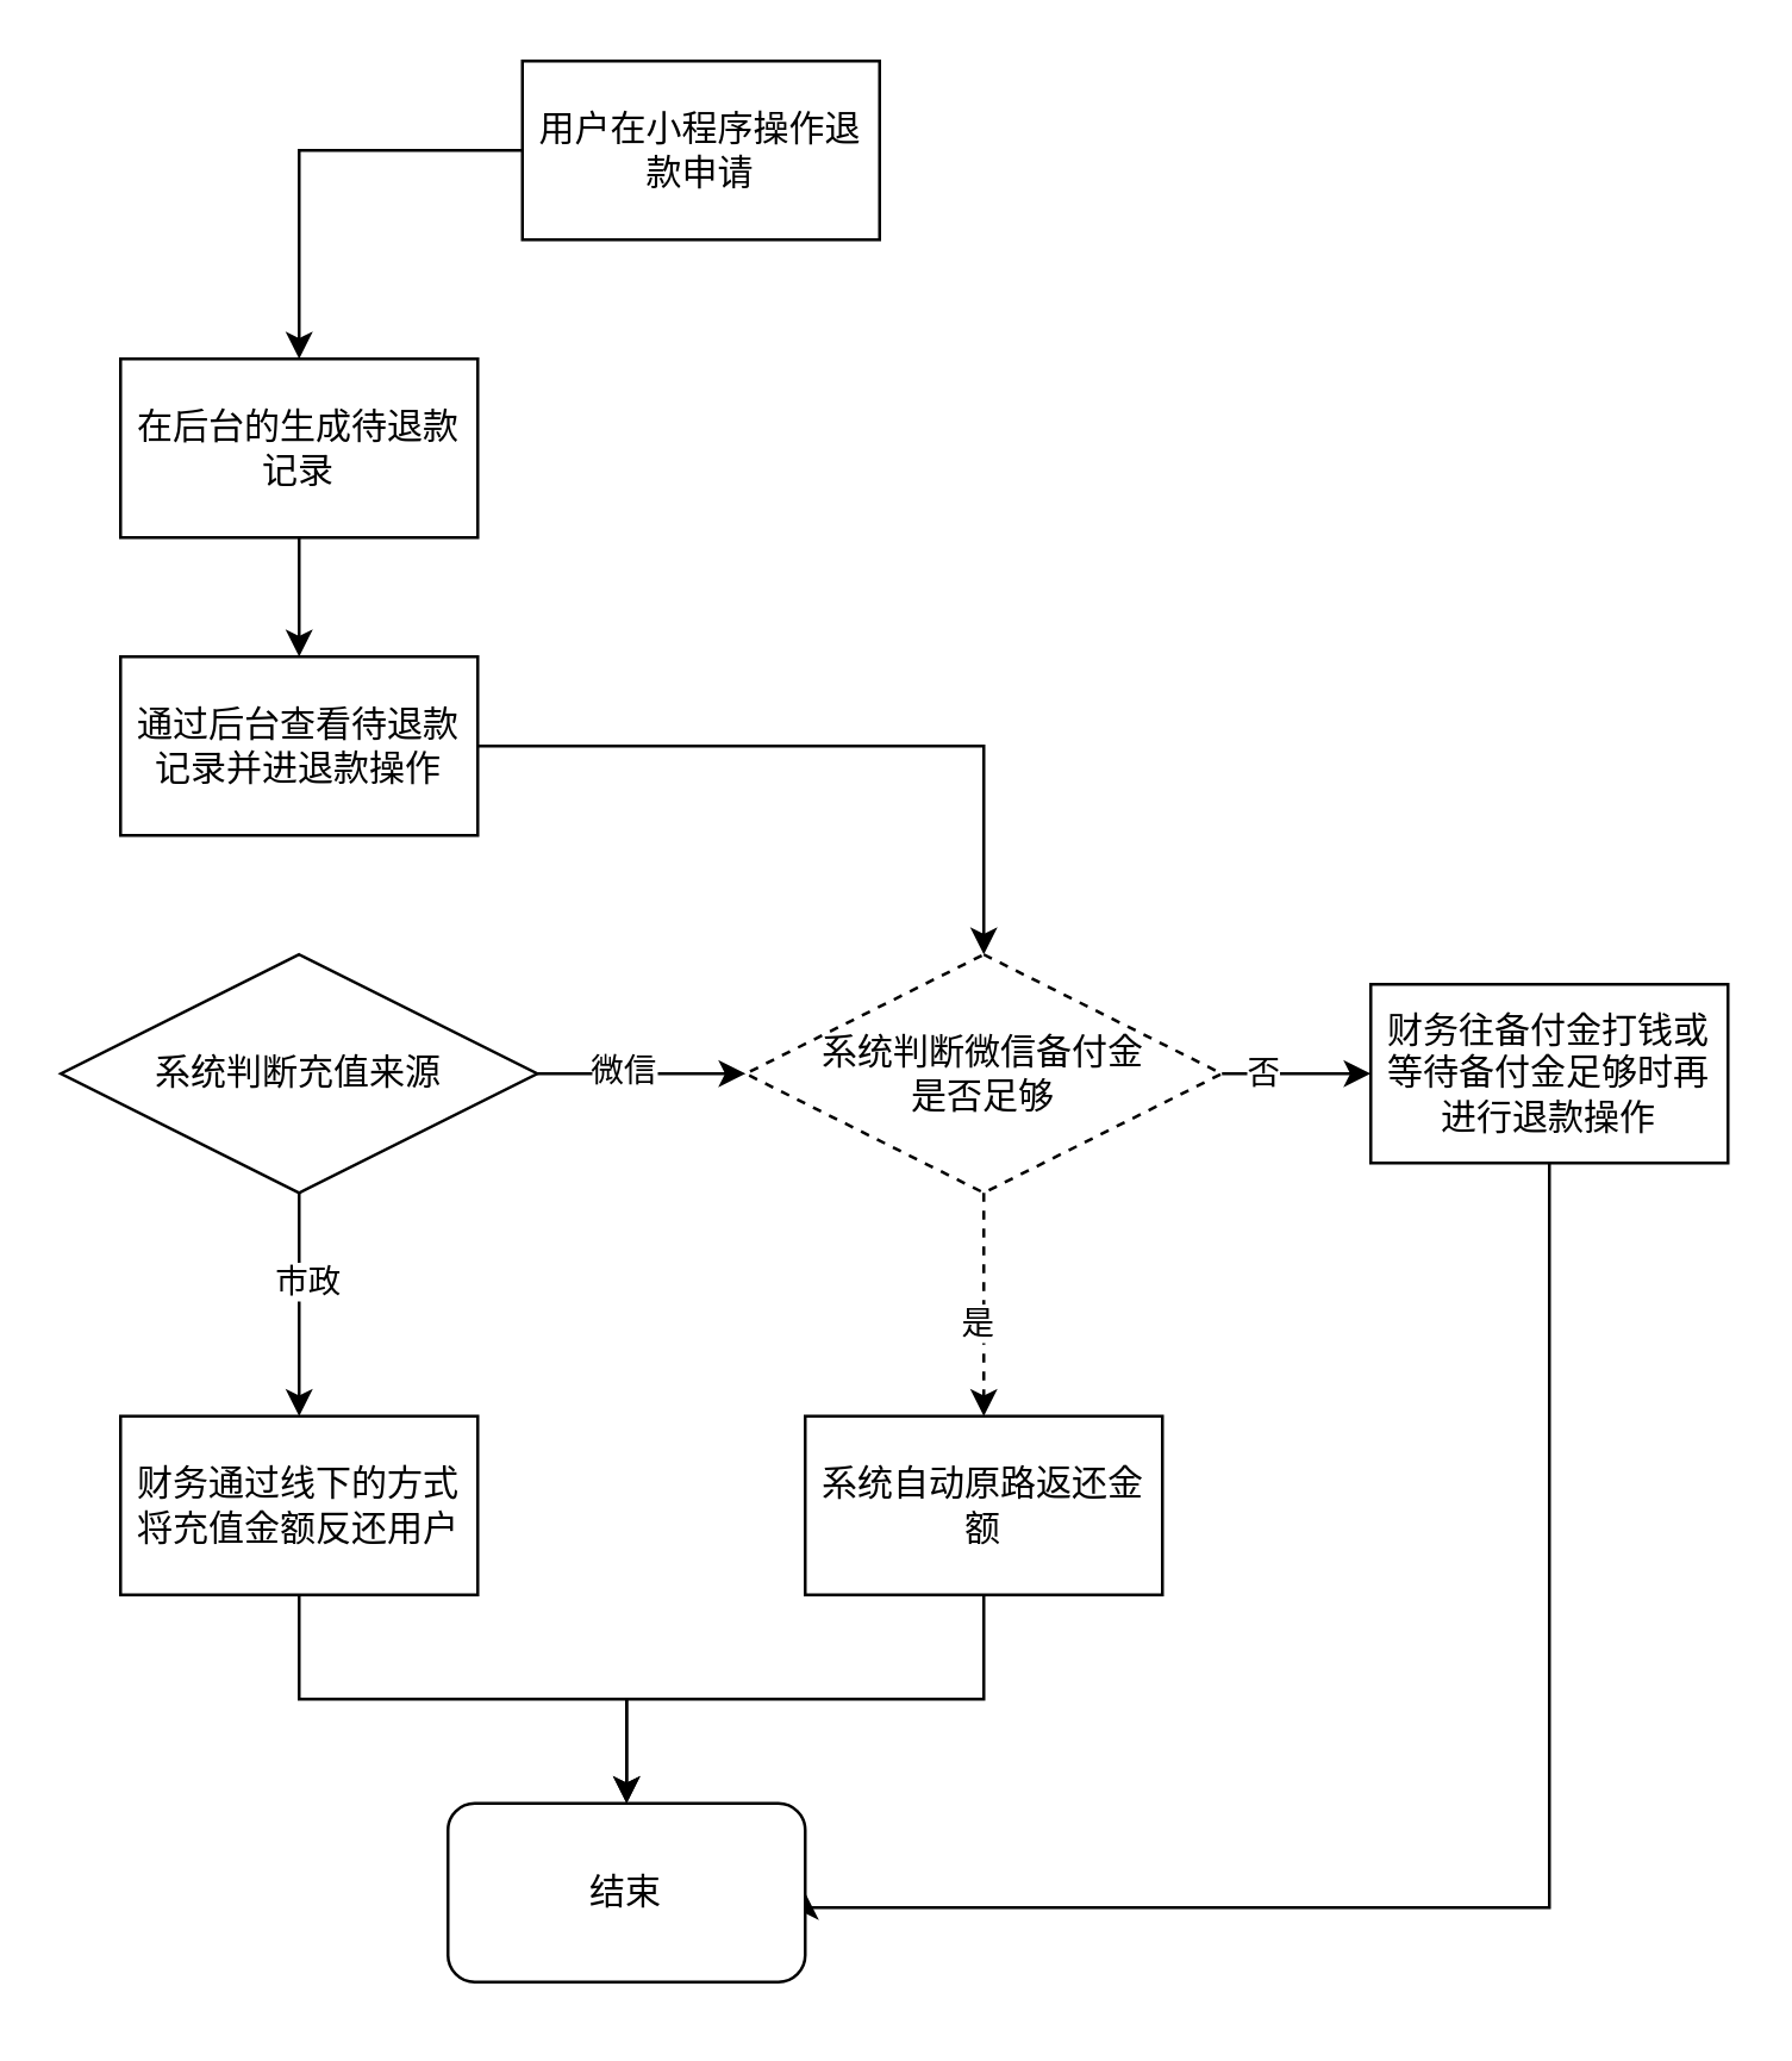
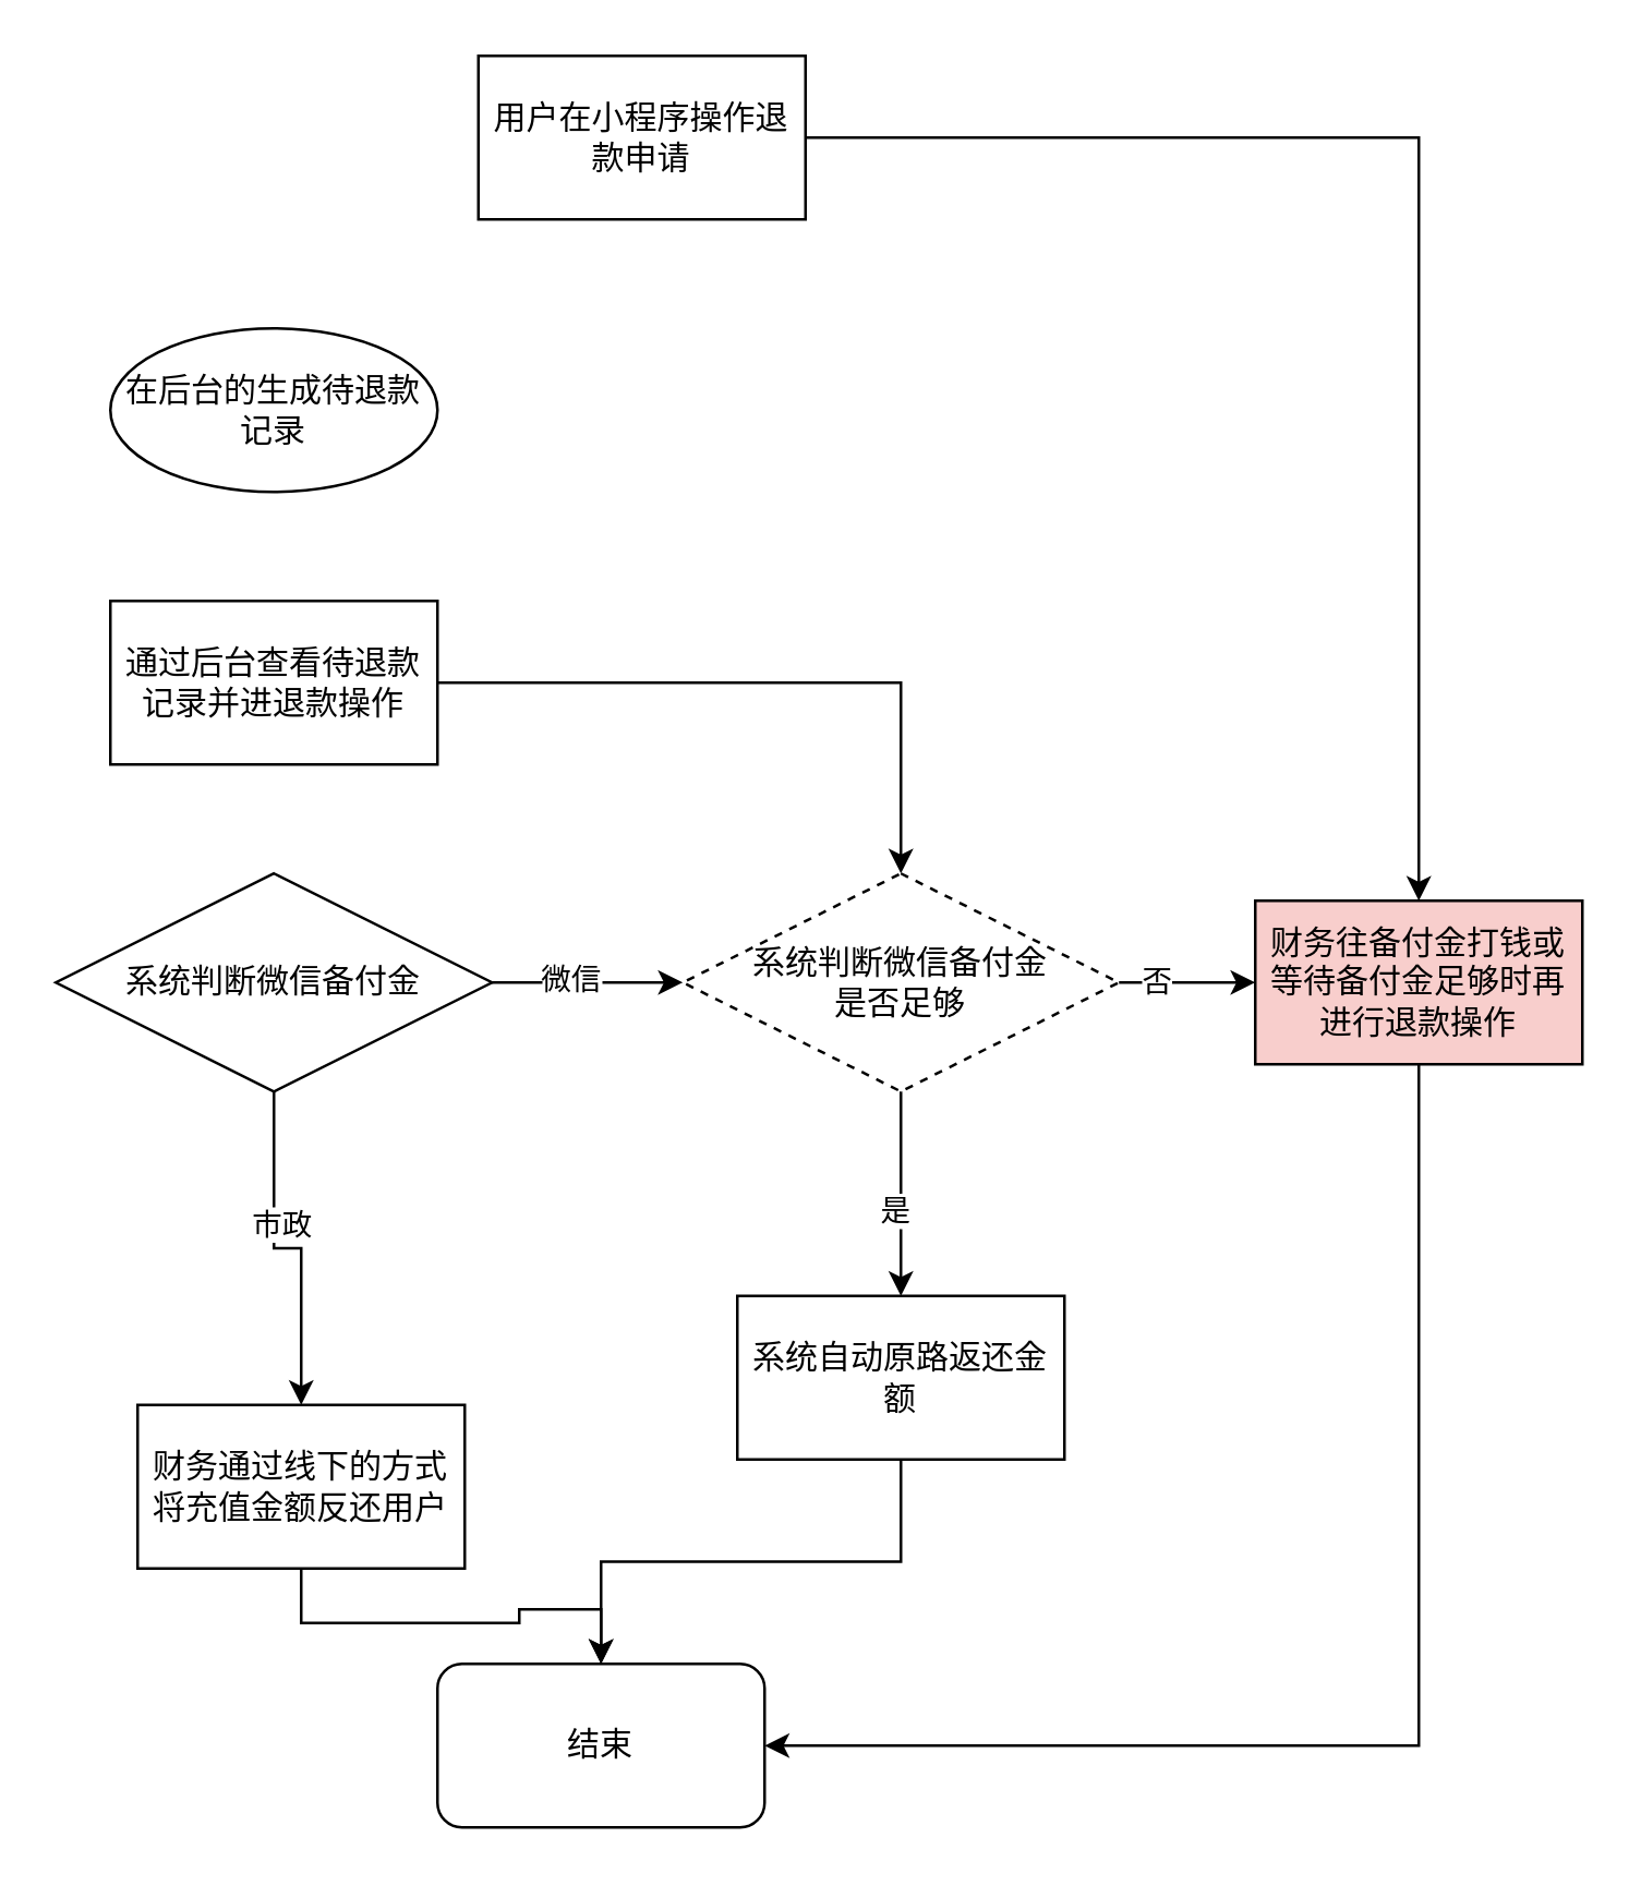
  <mxCell id="0" />
  <mxCell id="1" parent="0" />
- <mxCell id="2" value="" style="edgeStyle=orthogonalEdgeStyle;rounded=0;orthogonalLoop=1;jettySize=auto;html=1;" edge="1" parent="1" source="3" target="5"><mxGeometry relative="1" as="geometry" /></mxCell>
+ <mxCell id="2" value="" style="edgeStyle=orthogonalEdgeStyle;rounded=0;orthogonalLoop=1;jettySize=auto;html=1;" edge="1" parent="1" source="3" target="23"><mxGeometry relative="1" as="geometry" /></mxCell>
  <mxCell id="3" value="用户在小程序操作退款申请" style="rounded=0;whiteSpace=wrap;html=1;" vertex="1" parent="1"><mxGeometry x="175" y="20" width="120" height="60" as="geometry" /></mxCell>
- <mxCell id="4" value="" style="edgeStyle=orthogonalEdgeStyle;rounded=0;orthogonalLoop=1;jettySize=auto;html=1;" edge="1" parent="1" source="5" target="7"><mxGeometry relative="1" as="geometry" /></mxCell>
- <mxCell id="5" value="在后台的生成待退款记录" style="rounded=0;whiteSpace=wrap;html=1;" vertex="1" parent="1"><mxGeometry x="40" y="120" width="120" height="60" as="geometry" /></mxCell>
+ <mxCell id="5" value="在后台的生成待退款记录" style="ellipse;whiteSpace=wrap;html=1;" vertex="1" parent="1"><mxGeometry x="40" y="120" width="120" height="60" as="geometry" /></mxCell>
  <mxCell id="6" value="" style="edgeStyle=orthogonalEdgeStyle;rounded=0;orthogonalLoop=1;jettySize=auto;html=1;" edge="1" parent="1" source="7" target="19"><mxGeometry relative="1" as="geometry" /></mxCell>
  <mxCell id="7" value="通过后台查看待退款记录并进退款操作" style="rounded=0;whiteSpace=wrap;html=1;" vertex="1" parent="1"><mxGeometry x="40" y="220" width="120" height="60" as="geometry" /></mxCell>
  <mxCell id="8" style="edgeStyle=orthogonalEdgeStyle;rounded=0;orthogonalLoop=1;jettySize=auto;html=1;entryX=0.5;entryY=0;entryDx=0;entryDy=0;" edge="1" parent="1" source="9" target="24"><mxGeometry relative="1" as="geometry" /></mxCell>
- <mxCell id="9" value="财务通过线下的方式将充值金额反还用户" style="rounded=0;whiteSpace=wrap;html=1;" vertex="1" parent="1"><mxGeometry x="40" y="475" width="120" height="60" as="geometry" /></mxCell>
+ <mxCell id="9" value="财务通过线下的方式将充值金额反还用户" style="rounded=0;whiteSpace=wrap;html=1;" vertex="1" parent="1"><mxGeometry x="50" y="515" width="120" height="60" as="geometry" /></mxCell>
  <mxCell id="10" value="" style="edgeStyle=orthogonalEdgeStyle;rounded=0;orthogonalLoop=1;jettySize=auto;html=1;" edge="1" parent="1" source="14" target="19"><mxGeometry relative="1" as="geometry" /></mxCell>
  <mxCell id="11" value="微信" style="edgeLabel;html=1;align=center;verticalAlign=middle;resizable=0;points=[];" vertex="1" connectable="0" parent="10"><mxGeometry x="-0.2" y="2" relative="1" as="geometry"><mxPoint as="offset" /></mxGeometry></mxCell>
  <mxCell id="12" value="" style="edgeStyle=orthogonalEdgeStyle;rounded=0;orthogonalLoop=1;jettySize=auto;html=1;" edge="1" parent="1" source="14" target="9"><mxGeometry relative="1" as="geometry" /></mxCell>
  <mxCell id="13" value="市政" style="edgeLabel;html=1;align=center;verticalAlign=middle;resizable=0;points=[];" vertex="1" connectable="0" parent="12"><mxGeometry x="-0.24" y="2" relative="1" as="geometry"><mxPoint as="offset" /></mxGeometry></mxCell>
- <mxCell id="14" value="系统判断充值来源" style="rhombus;whiteSpace=wrap;html=1;" vertex="1" parent="1"><mxGeometry x="20" y="320" width="160" height="80" as="geometry" /></mxCell>
- <mxCell id="15" value="" style="edgeStyle=orthogonalEdgeStyle;rounded=0;orthogonalLoop=1;jettySize=auto;html=1;dashed=1;" edge="1" parent="1" source="19" target="21"><mxGeometry relative="1" as="geometry" /></mxCell>
+ <mxCell id="14" value="系统判断微信备付金" style="rhombus;whiteSpace=wrap;html=1;" vertex="1" parent="1"><mxGeometry x="20" y="320" width="160" height="80" as="geometry" /></mxCell>
+ <mxCell id="15" value="" style="edgeStyle=orthogonalEdgeStyle;rounded=0;orthogonalLoop=1;jettySize=auto;html=1;" edge="1" parent="1" source="19" target="21"><mxGeometry relative="1" as="geometry" /></mxCell>
  <mxCell id="16" value="是" style="edgeLabel;html=1;align=center;verticalAlign=middle;resizable=0;points=[];" vertex="1" connectable="0" parent="15"><mxGeometry x="0.147" y="-3" relative="1" as="geometry"><mxPoint as="offset" /></mxGeometry></mxCell>
  <mxCell id="17" value="" style="edgeStyle=orthogonalEdgeStyle;rounded=0;orthogonalLoop=1;jettySize=auto;html=1;" edge="1" parent="1" source="19" target="23"><mxGeometry relative="1" as="geometry" /></mxCell>
  <mxCell id="18" value="否" style="edgeLabel;html=1;align=center;verticalAlign=middle;resizable=0;points=[];" vertex="1" connectable="0" parent="17"><mxGeometry x="-0.48" y="1" relative="1" as="geometry"><mxPoint as="offset" /></mxGeometry></mxCell>
  <mxCell id="19" value="系统判断微信备付金&lt;br&gt;是否足够" style="rhombus;whiteSpace=wrap;html=1;dashed=1;" vertex="1" parent="1"><mxGeometry x="250" y="320" width="160" height="80" as="geometry" /></mxCell>
  <mxCell id="20" style="edgeStyle=orthogonalEdgeStyle;rounded=0;orthogonalLoop=1;jettySize=auto;html=1;entryX=0.5;entryY=0;entryDx=0;entryDy=0;" edge="1" parent="1" source="21" target="24"><mxGeometry relative="1" as="geometry" /></mxCell>
  <mxCell id="21" value="系统自动原路返还金额" style="rounded=0;whiteSpace=wrap;html=1;" vertex="1" parent="1"><mxGeometry x="270" y="475" width="120" height="60" as="geometry" /></mxCell>
  <mxCell id="22" style="edgeStyle=orthogonalEdgeStyle;rounded=0;orthogonalLoop=1;jettySize=auto;html=1;entryX=1;entryY=0.5;entryDx=0;entryDy=0;" edge="1" parent="1" source="23" target="24"><mxGeometry relative="1" as="geometry"><Array as="points"><mxPoint x="520" y="640" /></Array></mxGeometry></mxCell>
- <mxCell id="23" value="财务往备付金打钱或等待备付金足够时再进行退款操作" style="rounded=0;whiteSpace=wrap;html=1;" vertex="1" parent="1"><mxGeometry x="460" y="330" width="120" height="60" as="geometry" /></mxCell>
- <mxCell id="24" value="结束" style="rounded=1;whiteSpace=wrap;html=1;" vertex="1" parent="1"><mxGeometry x="150" y="605" width="120" height="60" as="geometry" /></mxCell>
+ <mxCell id="23" value="财务往备付金打钱或等待备付金足够时再进行退款操作" style="rounded=0;whiteSpace=wrap;html=1;fillColor=#f8cecc;" vertex="1" parent="1"><mxGeometry x="460" y="330" width="120" height="60" as="geometry" /></mxCell>
+ <mxCell id="24" value="结束" style="rounded=1;whiteSpace=wrap;html=1;" vertex="1" parent="1"><mxGeometry x="160" y="610" width="120" height="60" as="geometry" /></mxCell>
